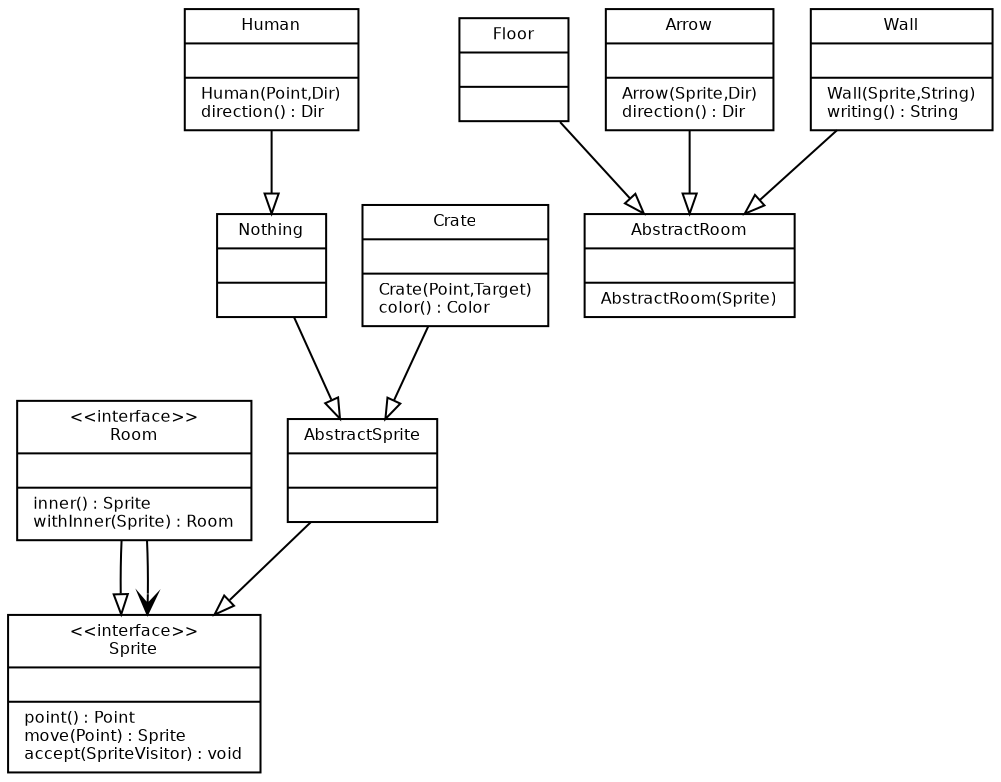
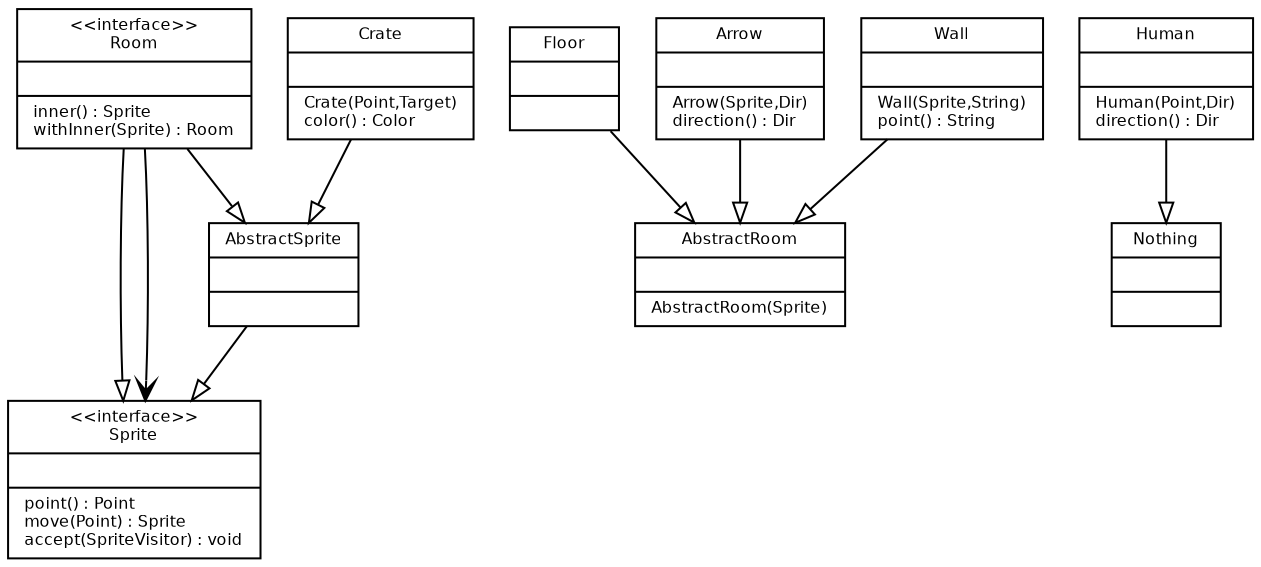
  digraph {
    fontname="Bitstream Vera Sans"
    fontsize=8
    node [fontname="Bitstream Vera Sans" fontsize=8 shape=record]
    edge [arrowhead=empty fontname="Bitstream Vera Sans" fontsize=8]
    n1 [label="{\<\<interface\>\>\nSprite|\l|point() : Point\lmove(Point) : Sprite\laccept(SpriteVisitor) : void\l}"]
    n2 [label="{\<\<interface\>\>\nRoom|\l|inner() : Sprite\lwithInner(Sprite) : Room\l}"]
    n3 [label="{AbstractSprite|\l|\l}"]
    n4 [label="{AbstractRoom|\l|AbstractRoom(Sprite)\l}"]
    n5 [label="{Nothing|\l|\l}"]
    n6 [label="{Human|\l|Human(Point,Dir)\ldirection() : Dir\l}"]
    n7 [label="{Crate|\l|Crate(Point,Target)\lcolor() : Color\l}"]
    n8 [label="{Floor|\l|\l}"]
    n9 [label="{Arrow|\l|Arrow(Sprite,Dir)\ldirection() : Dir\l}"]
-   n10 [label="{Wall|\l|Wall(Sprite,String)\lwriting() : String\l}"]
+   n10 [label="{Wall|\l|Wall(Sprite,String)\lpoint() : String\l}"]
    n2 -> n1
    n2 -> n1 [arrowhead=vee]
    n3 -> n1
-   n5 -> n3
+   n2 -> n3
    n6 -> n5
    n7 -> n3
    n8 -> n4
    n9 -> n4
    n10 -> n4
  }
